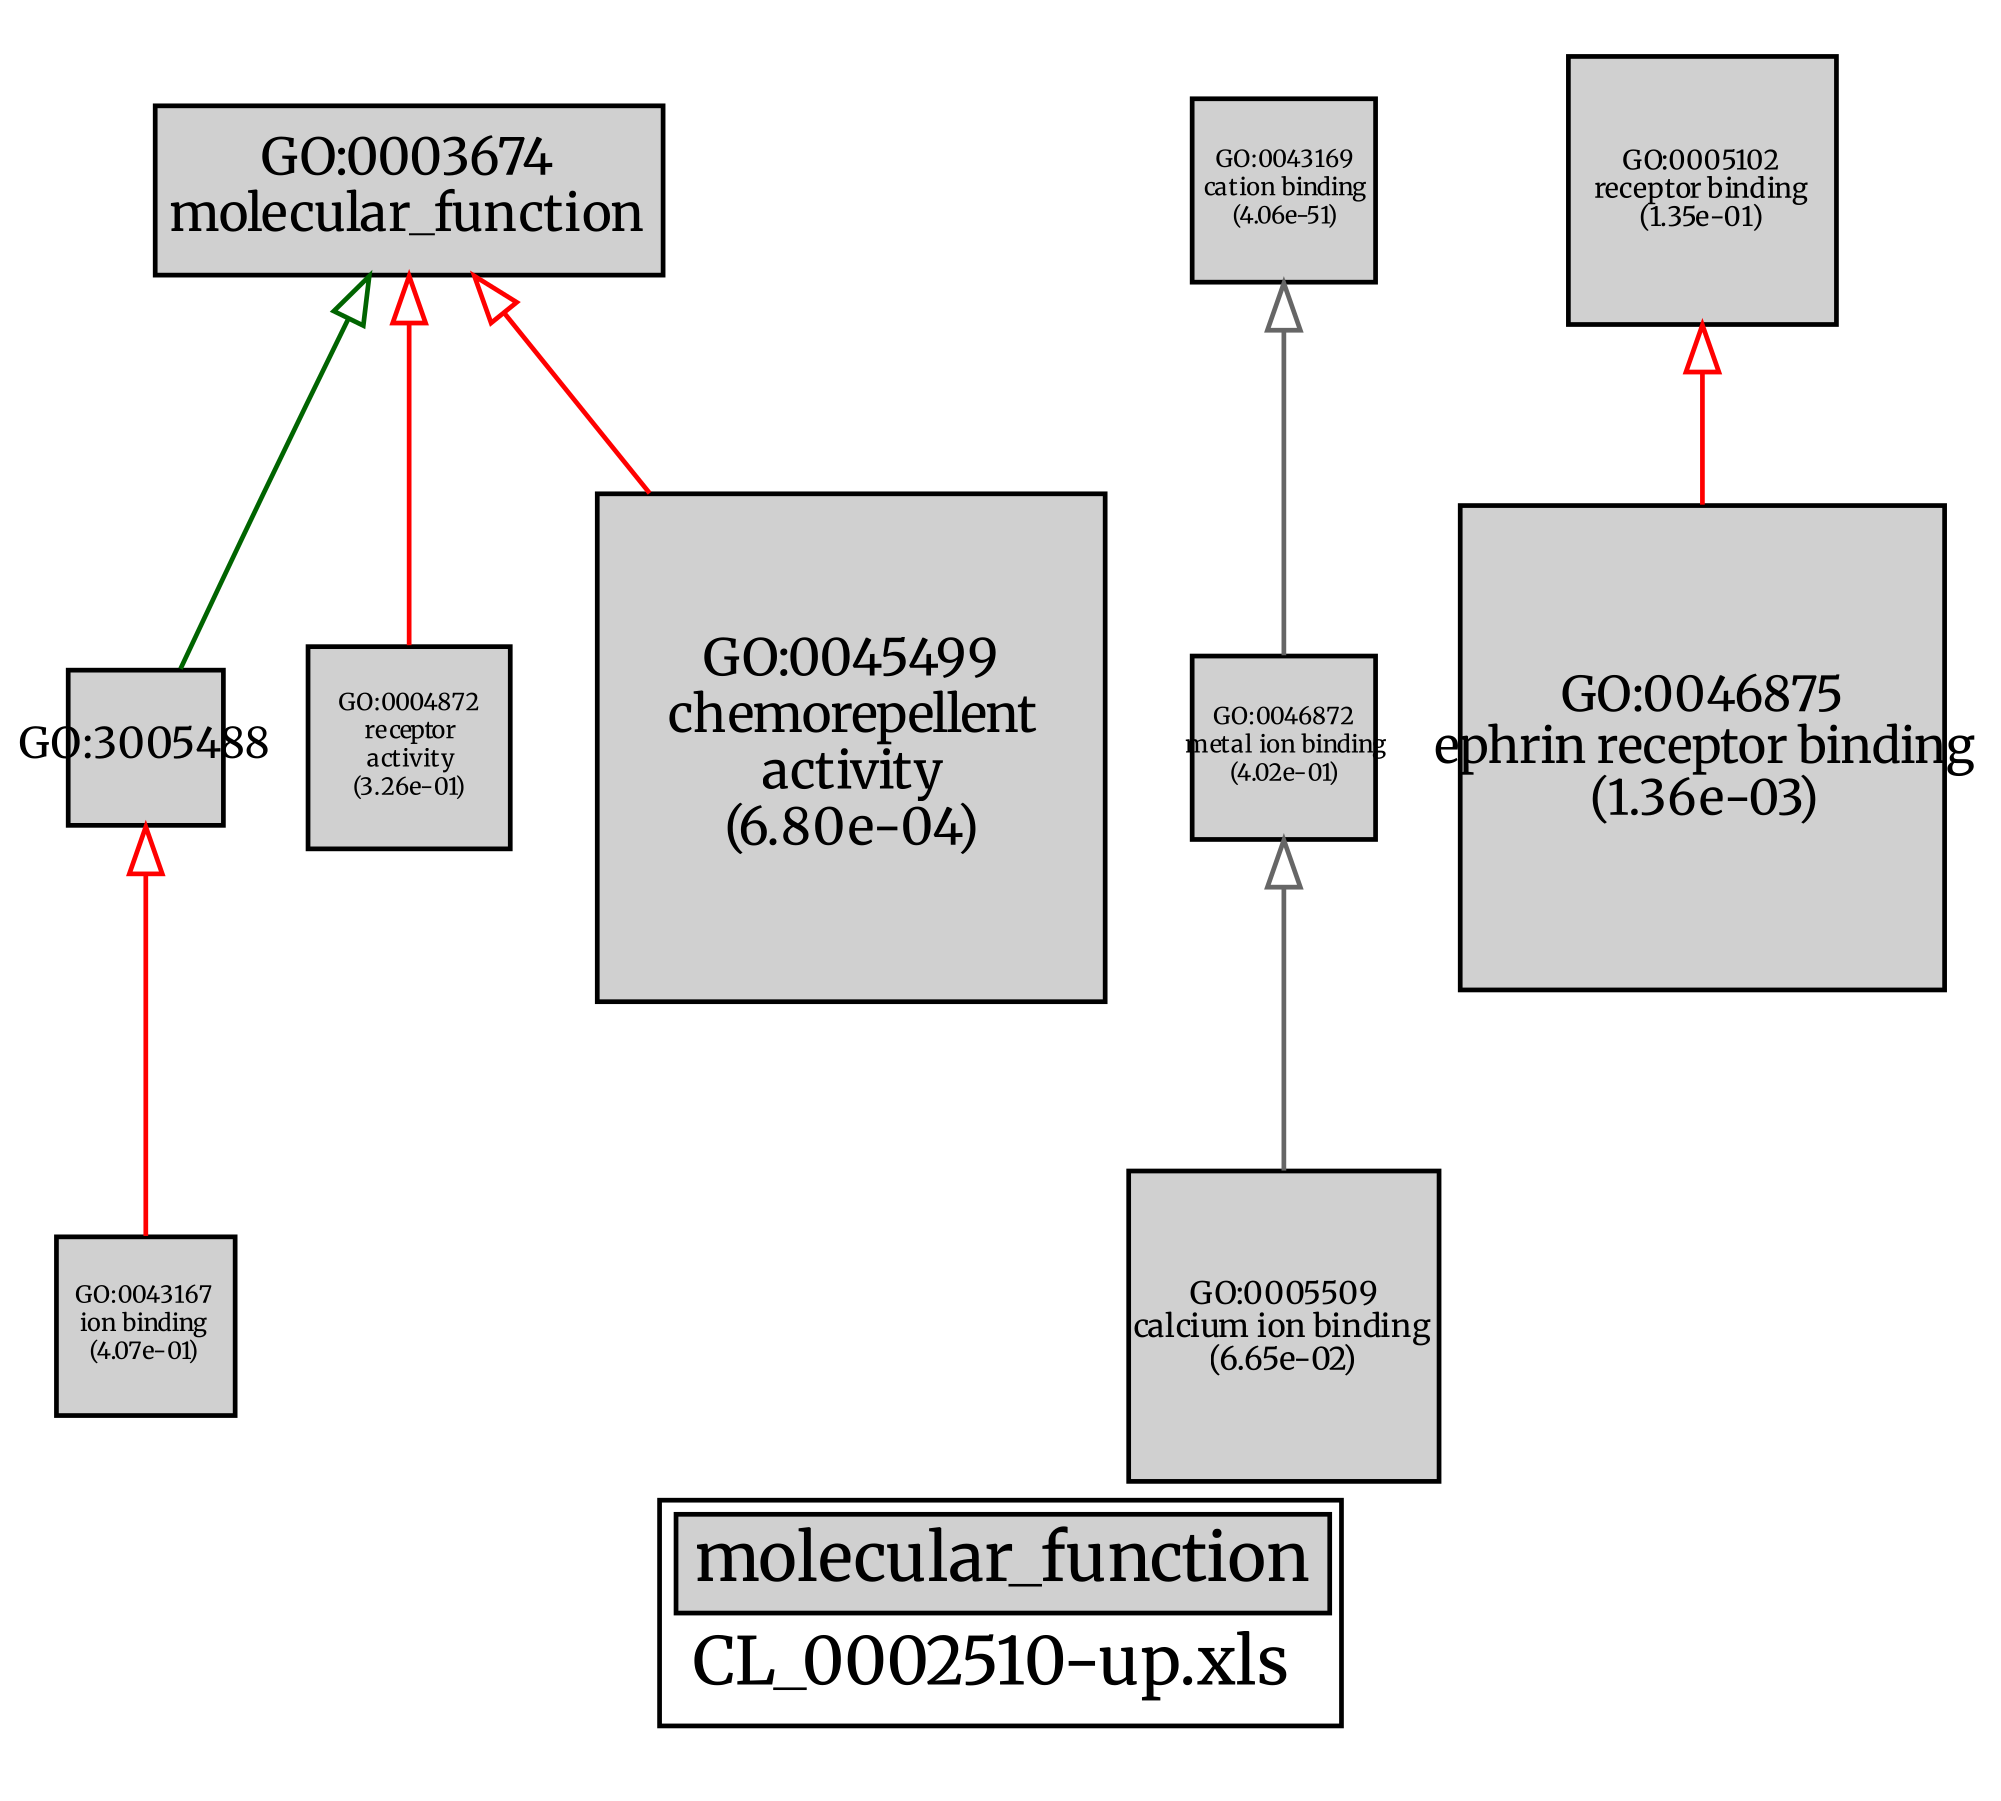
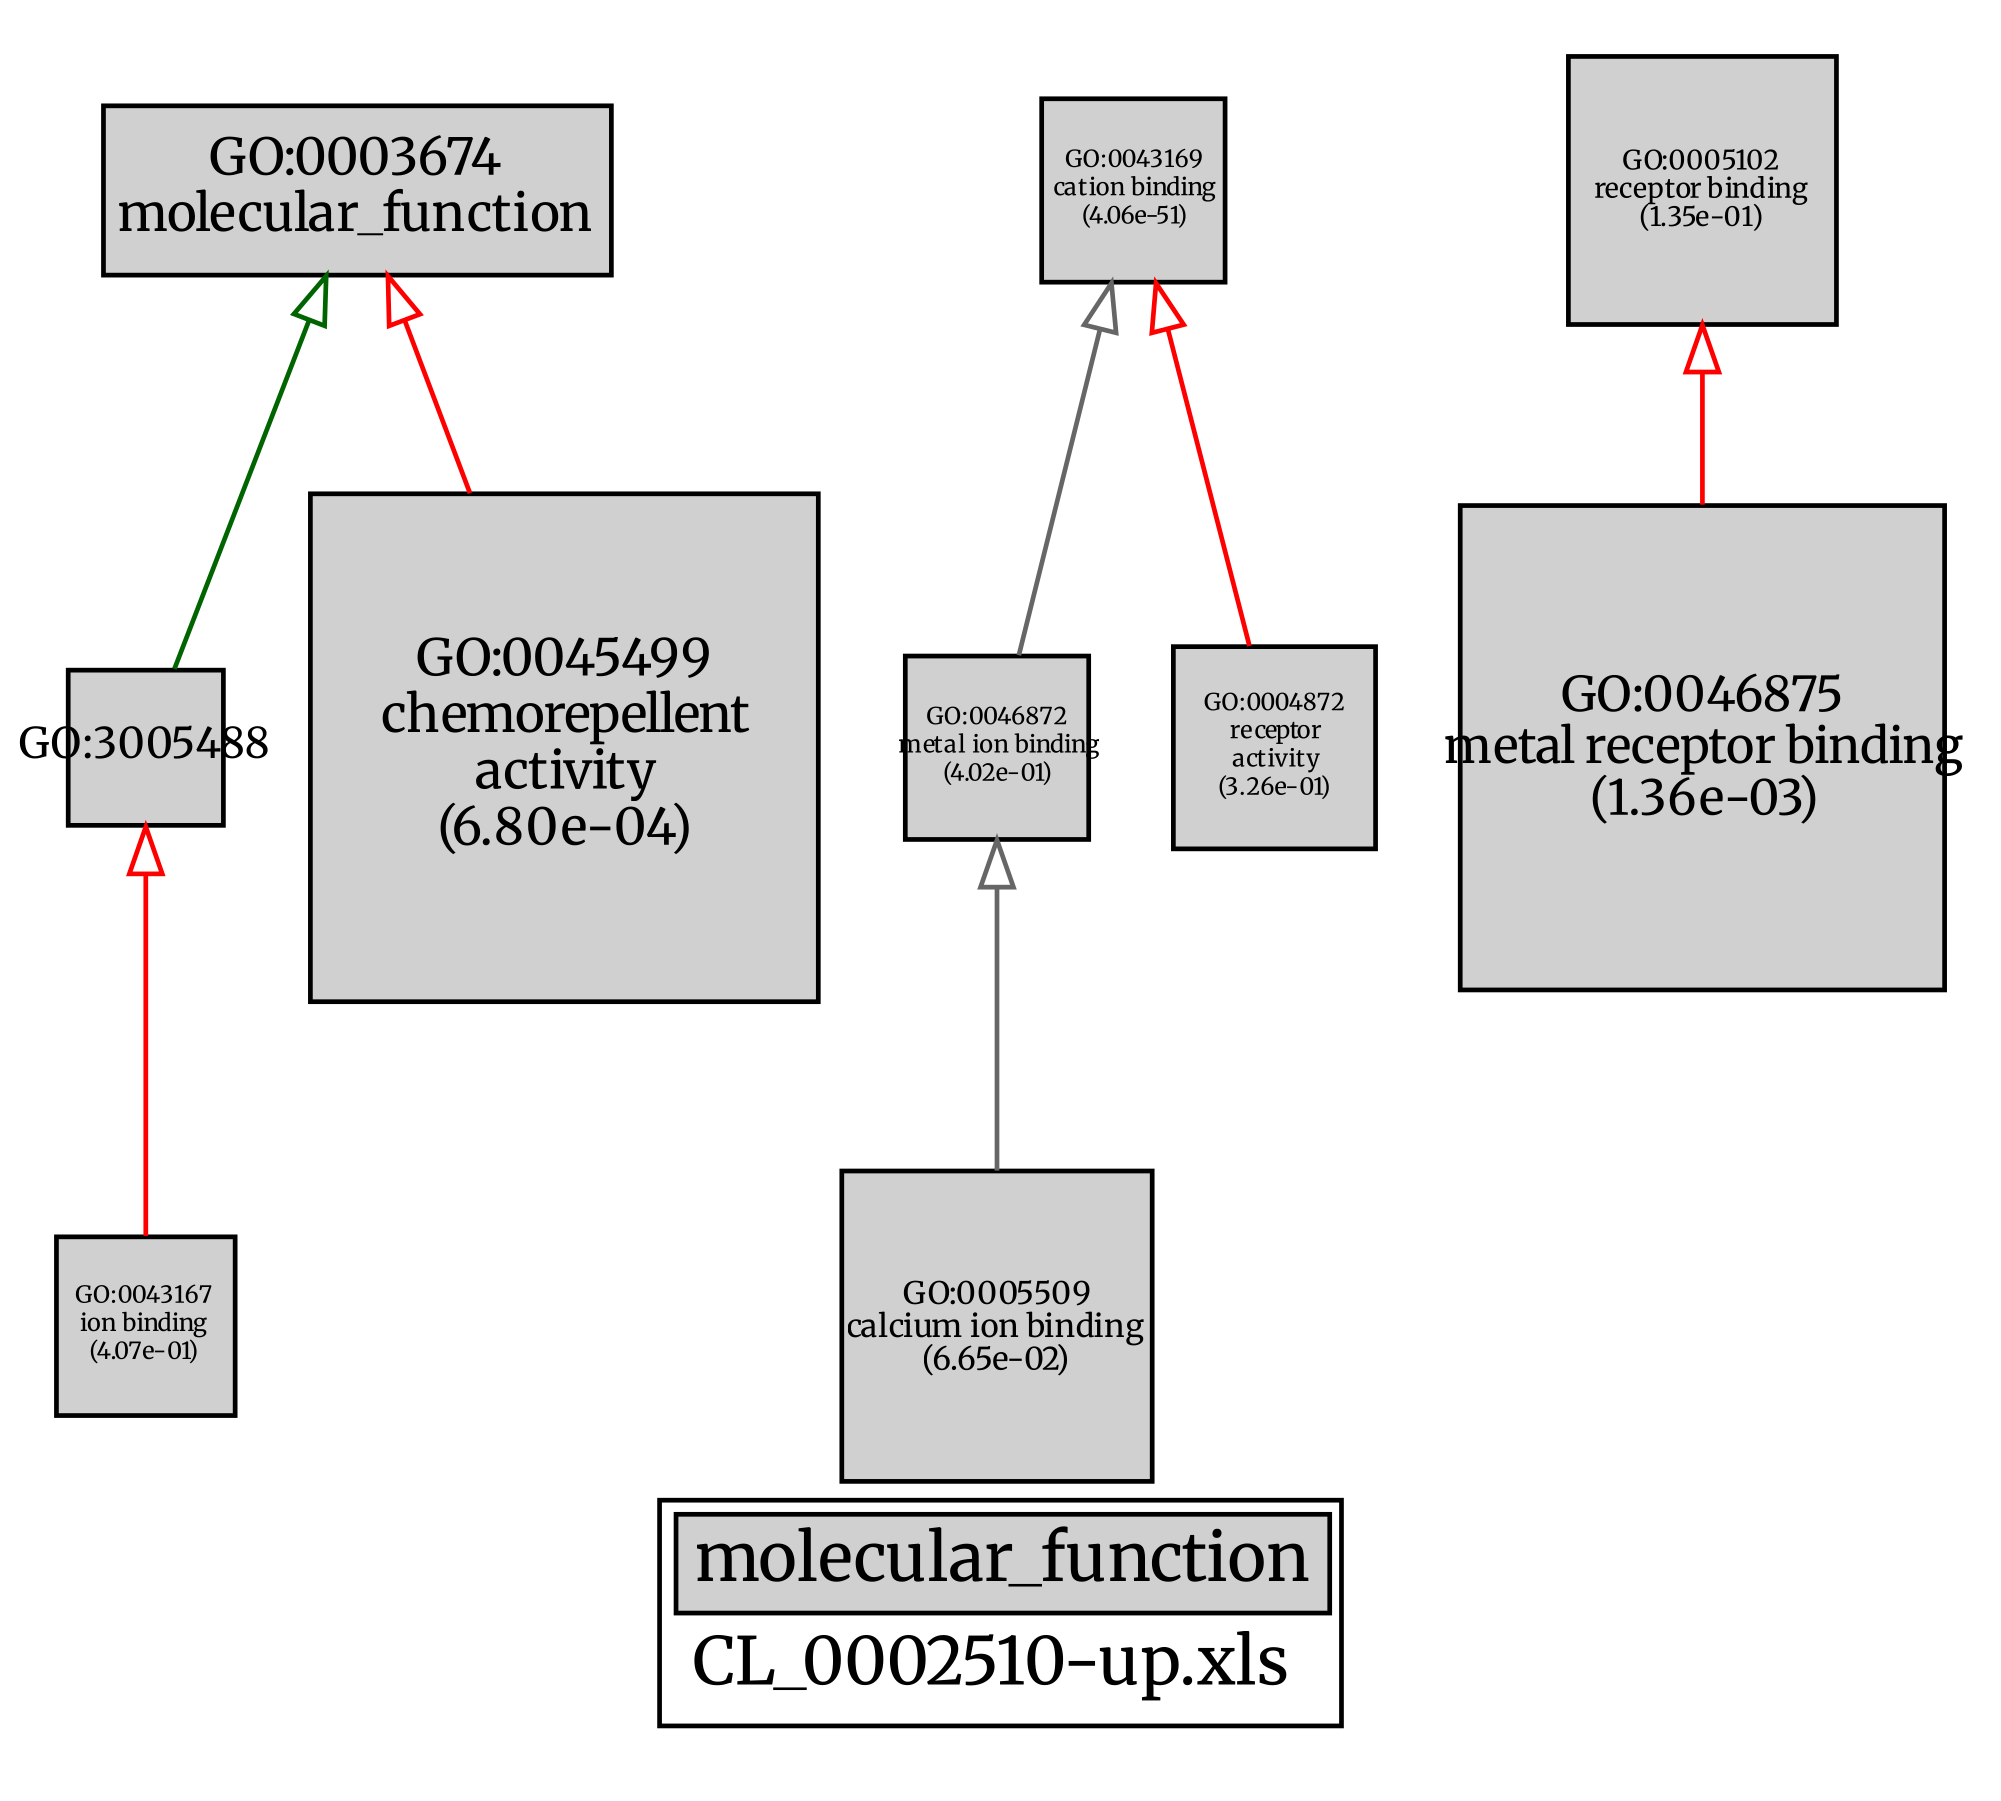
  digraph {
    bgcolor="#FFFFFF"
    fontname=Merriweather
    label=<<TABLE COLOR="black" BGCOLOR="white"><TR><TD COLSPAN="2" BGCOLOR="#D0D0D0"><FONT COLOR="black">molecular_function</FONT></TD></TR><TR><TD BORDER="0">CL_0002510-up.xls</TD></TR></TABLE>>
    node [color=black fillcolor="#D0D0D0" fixedsize=true fontcolor=black fontname=Merriweather fontsize=5.0 shape=box style=filled]
    edge [arrowtail=empty color=red dir=back fontname=Merriweather weight=5.0]
    n1 [fontsize=9 height=0.45318433886 label="GO:3005488" width=0.45318433886]
    n2 [height=0.534637876683 label=<<TABLE BORDER="0"><TR><TD>GO:0043167<BR/>ion binding<BR/>(4.07e-01)</TD></TR></TABLE>> width=0.534637876683]
    n3 [height=0.535524476647 label=<<TABLE BORDER="0"><TR><TD>GO:0043169<BR/>cation binding<BR/>(4.06e-51)</TD></TR></TABLE>> width=0.535524476647]
    n4 [height=0.538346735179 label=<<TABLE BORDER="0"><TR><TD>GO:0046872<BR/>metal ion binding<BR/>(4.02e-01)</TD></TR></TABLE>> width=0.538346735179]
    n5 [fontsize=5.68817783107 height=0.79002469876 label=<<TABLE BORDER="0"><TR><TD>GO:0005102<BR/>receptor binding<BR/>(1.35e-01)</TD></TR></TABLE>> width=0.79002469876]
    n6 [fontsize=6.60748582605 height=0.917706364729 label=<<TABLE BORDER="0"><TR><TD>GO:0005509<BR/>calcium ion binding<BR/>(6.65e-02)</TD></TR></TABLE>> width=0.917706364729]
    n7 [height=0.59507657422 label=<<TABLE BORDER="0"><TR><TD>GO:0004872<BR/>receptor<BR/>activity<BR/>(3.26e-01)</TD></TR></TABLE>> width=0.59507657422]
    n8 [fontsize=10.8 height=1.5 label=<<TABLE BORDER="0"><TR><TD>GO:0045499<BR/>chemorepellent<BR/>activity<BR/>(6.80e-04)</TD></TR></TABLE>> width=1.5]
    n9 [fontsize=10.8 label=<<TABLE BORDER="0"><TR><TD>GO:0003674<BR/>molecular_function</TD></TR></TABLE>> width=1.5]
-   n10 [fontsize=10.2765682897 height=1.42730115134 label=<<TABLE BORDER="0"><TR><TD>GO:0046875<BR/>ephrin receptor binding<BR/>(1.36e-03)</TD></TR></TABLE>> width=1.42730115134]
+   n10 [fontsize=10.2765682897 height=1.42730115134 label=<<TABLE BORDER="0"><TR><TD>GO:0046875<BR/>metal receptor binding<BR/>(1.36e-03)</TD></TR></TABLE>> width=1.42730115134]
    subgraph sub_1 {
      n1
      n2
      n3
      n4
      n5
      n6
      n7
      n8
      n9
      n10
    }
    subgraph sub_2 {
      subgraph sub_3 {
        subgraph sub_4 {
        }
        subgraph sub_5 {
        }
      }
      subgraph sub_6 {
      }
      subgraph sub_7 {
        n1
        n2
        n3
        n4
        n5
        n6
        n7
        n8
        n9
        n10
      }
    }
    n1 -> n2
    n3 -> n4 [color=gray40]
    n4 -> n6 [color=gray40]
    n5 -> n10
    n9 -> n1 [color=darkgreen]
-   n9 -> n7
+   n3 -> n7
    n9 -> n8
  }
